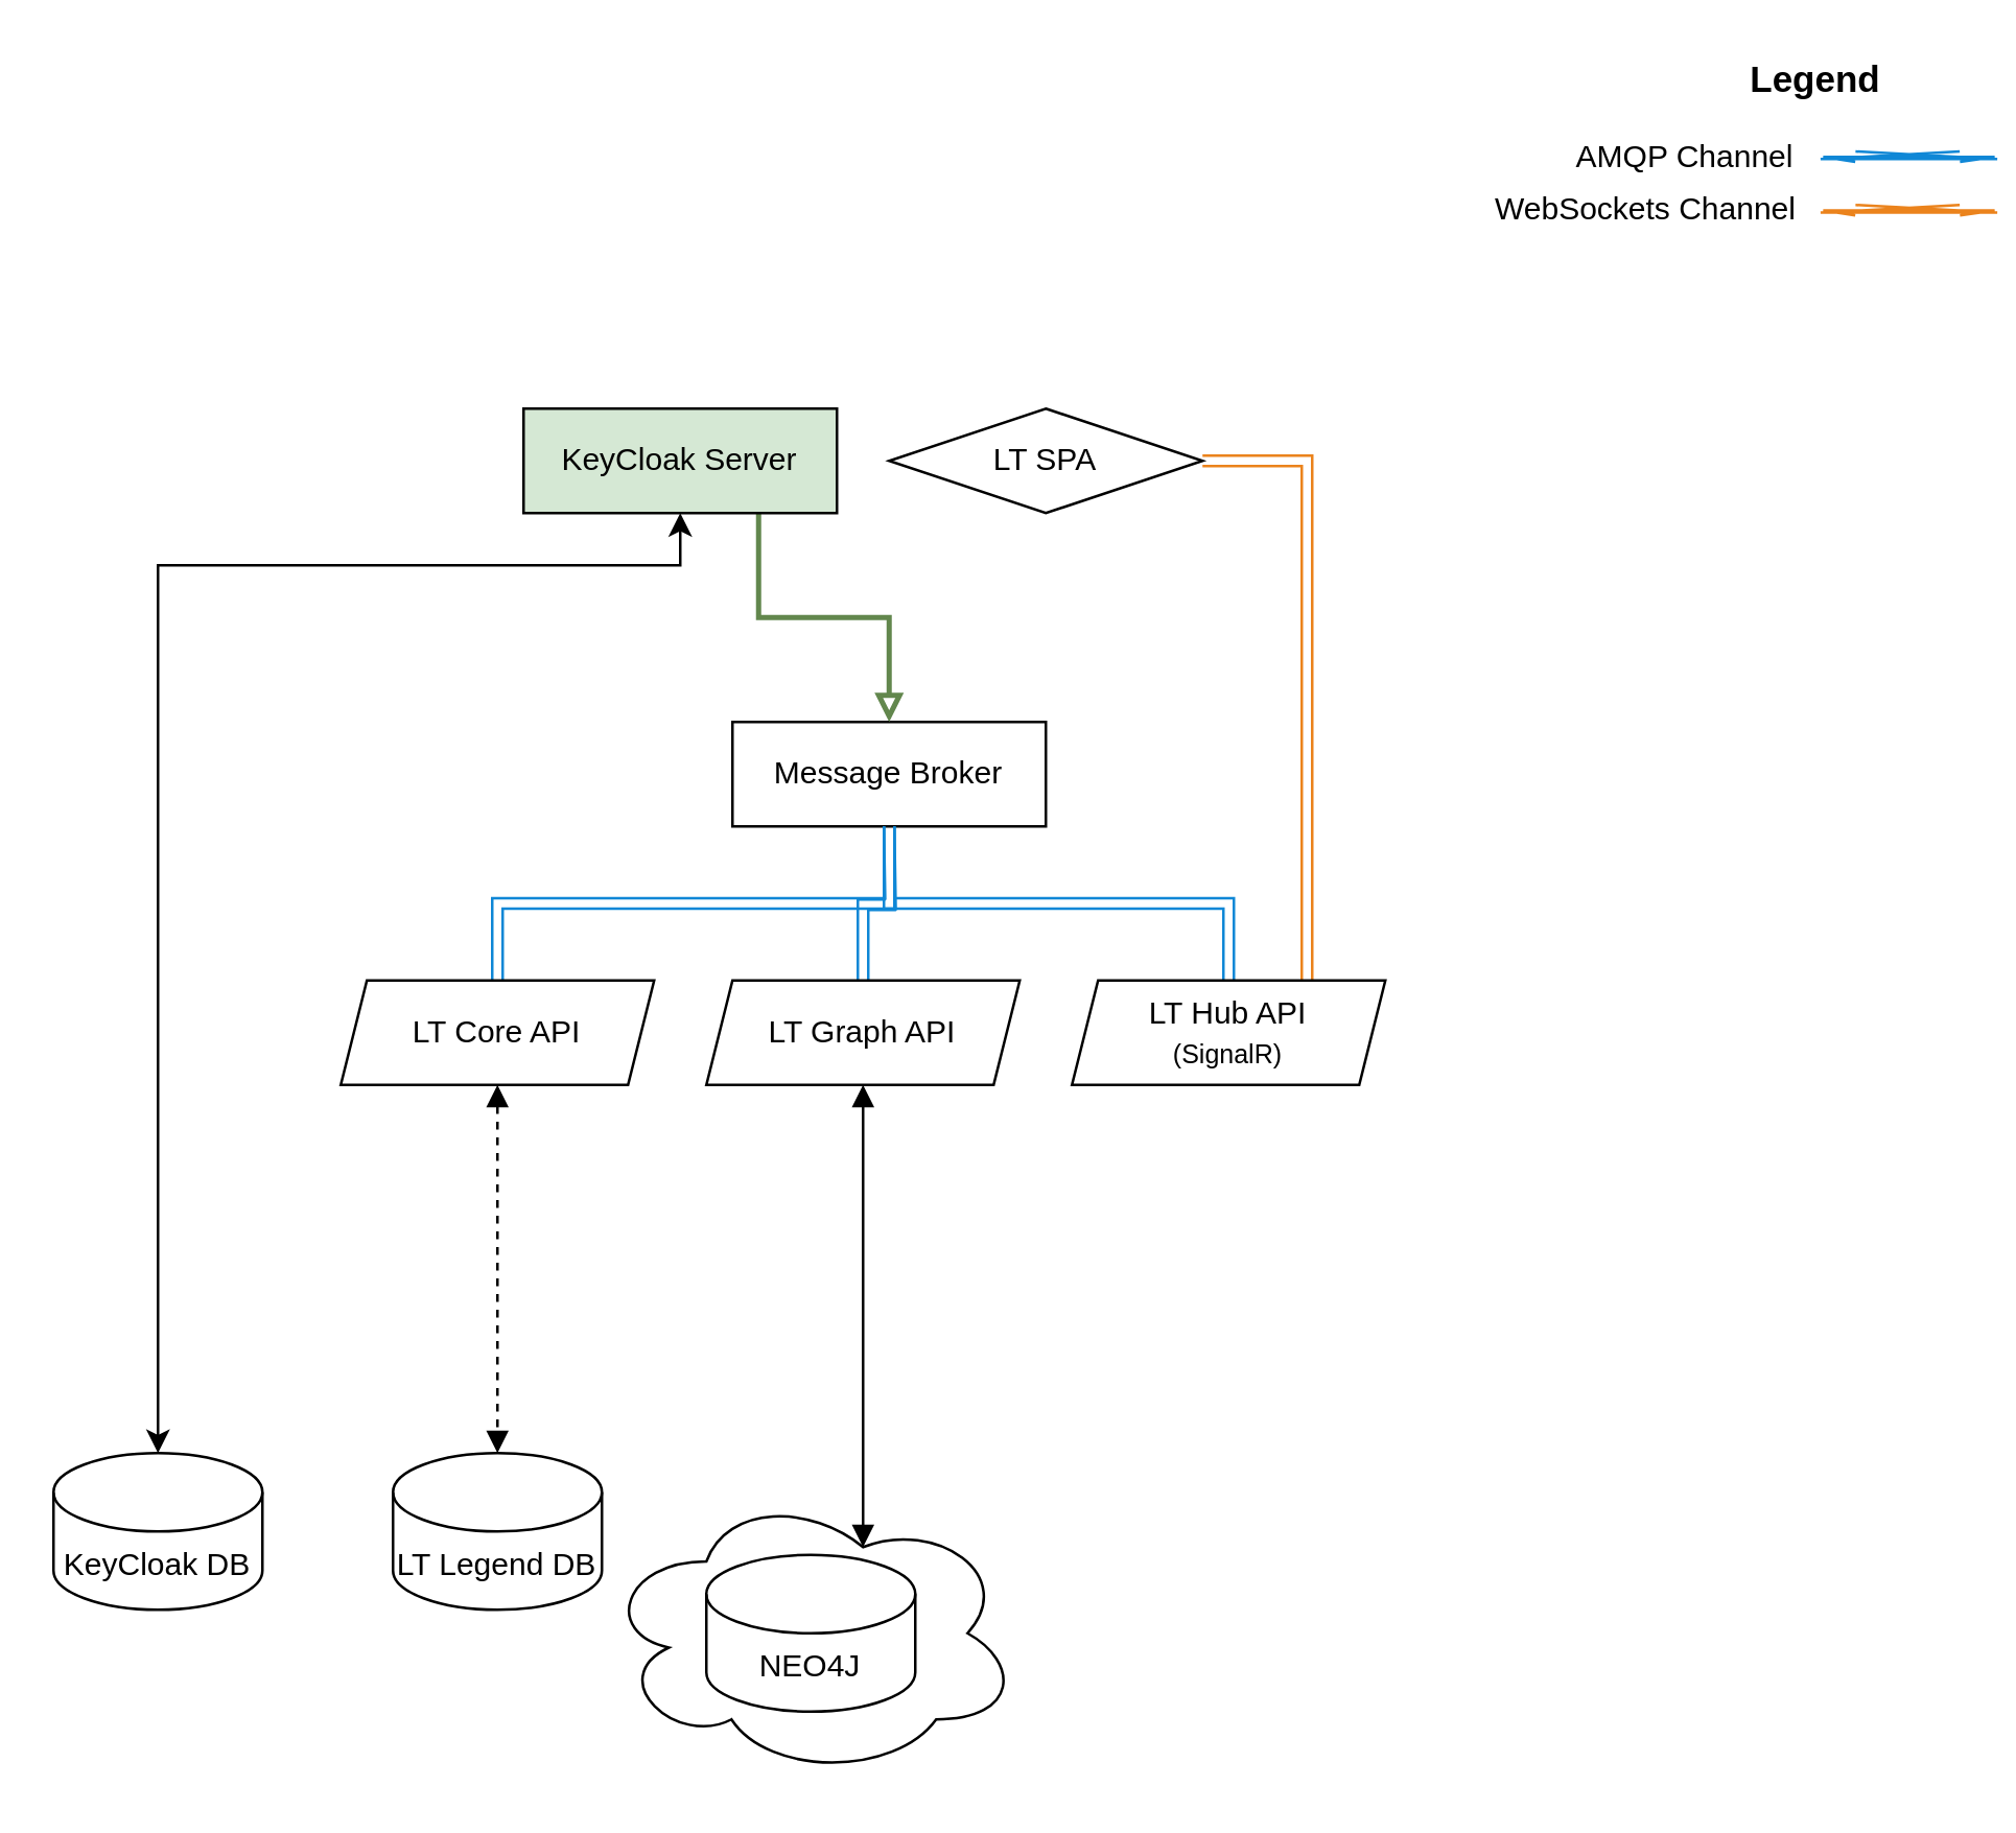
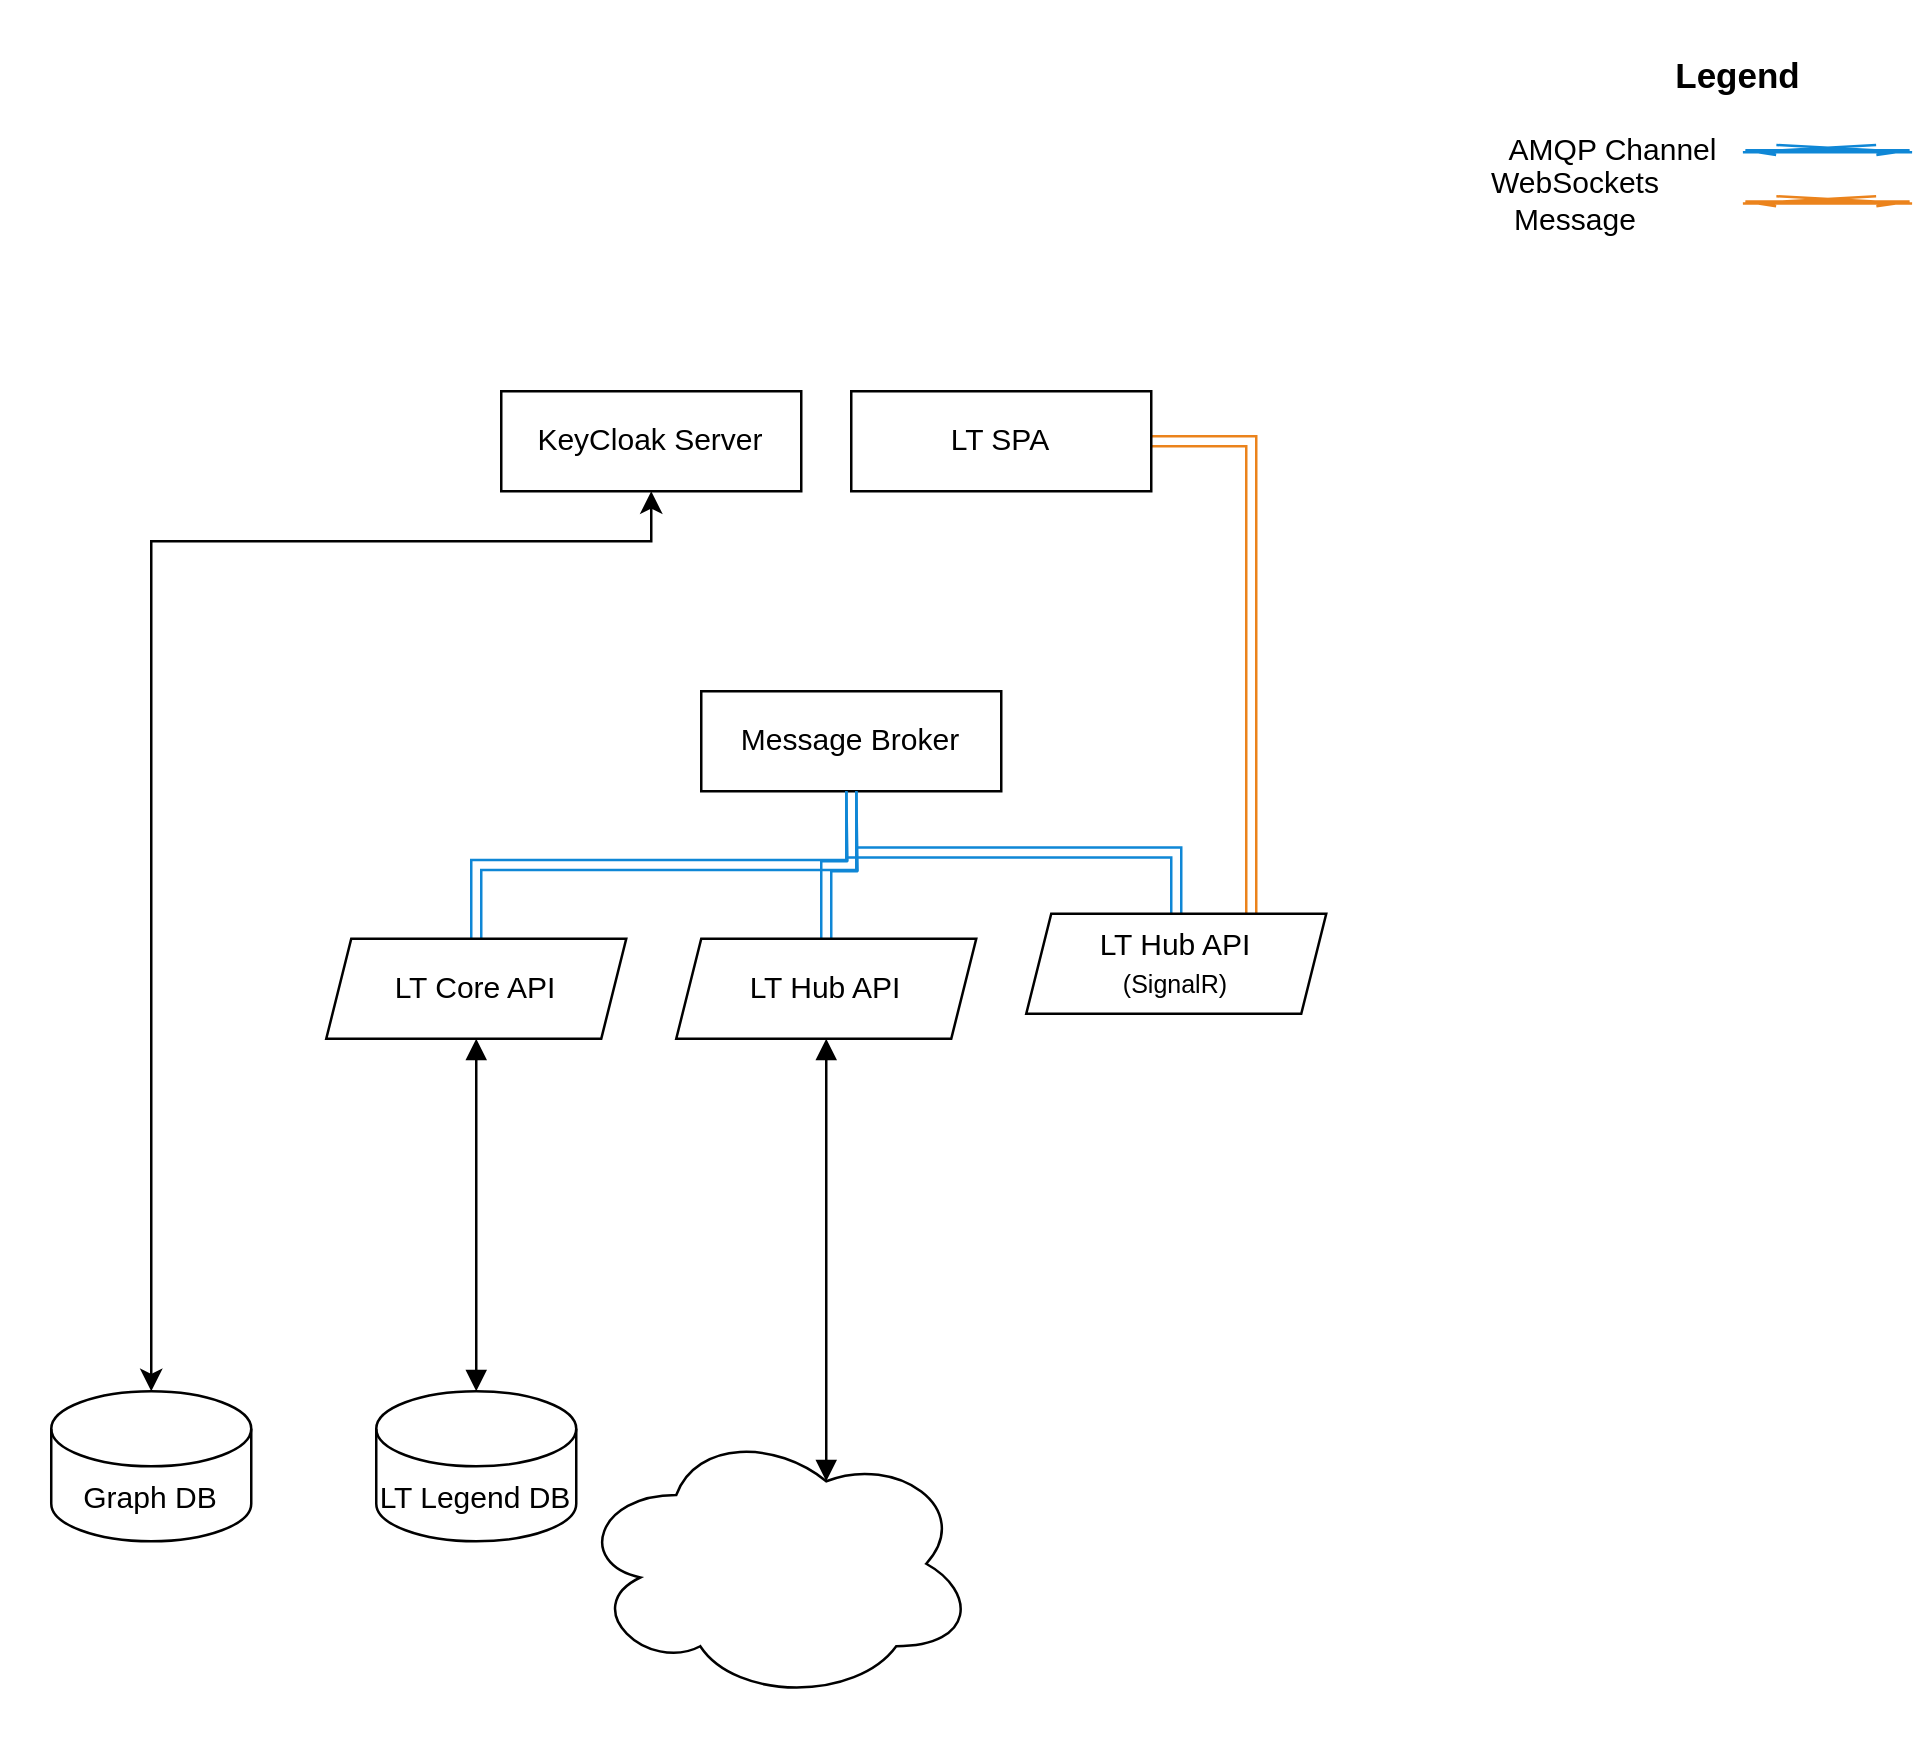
  <mxCell id="0" />
  <mxCell id="1" parent="0" />
  <mxCell id="2" value="Message Broker" style="rounded=0;whiteSpace=wrap;html=1;" vertex="1" parent="1"><mxGeometry x="280" y="276" width="120" height="40" as="geometry" /></mxCell>
  <mxCell id="3" style="edgeStyle=orthogonalEdgeStyle;rounded=0;orthogonalLoop=1;jettySize=auto;html=1;exitX=1;exitY=0.5;exitDx=0;exitDy=0;entryX=0.75;entryY=0;entryDx=0;entryDy=0;fontSize=10;startArrow=none;startFill=0;endArrow=block;endFill=1;strokeColor=#EB831C;strokeWidth=1;shape=link;" edge="1" parent="1" source="4" target="12"><mxGeometry relative="1" as="geometry" /></mxCell>
- <mxCell id="4" value="LT SPA" style="rhombus;whiteSpace=wrap;html=1;" vertex="1" parent="1"><mxGeometry x="340" y="156" width="120" height="40" as="geometry" /></mxCell>
+ <mxCell id="4" value="LT SPA" style="rounded=0;whiteSpace=wrap;html=1;" vertex="1" parent="1"><mxGeometry x="340" y="156" width="120" height="40" as="geometry" /></mxCell>
  <mxCell id="5" style="edgeStyle=orthogonalEdgeStyle;shape=link;rounded=0;orthogonalLoop=1;jettySize=auto;html=1;exitX=0.5;exitY=0;exitDx=0;exitDy=0;entryX=0.5;entryY=1;entryDx=0;entryDy=0;fontSize=10;startArrow=none;startFill=0;endArrow=block;endFill=0;strokeColor=#0F87D6;strokeWidth=1;" edge="1" parent="1" source="7" target="2"><mxGeometry relative="1" as="geometry" /></mxCell>
- <mxCell id="6" style="edgeStyle=orthogonalEdgeStyle;rounded=0;orthogonalLoop=1;jettySize=auto;html=1;exitX=0.5;exitY=1;exitDx=0;exitDy=0;fontSize=10;startArrow=block;startFill=1;endArrow=block;endFill=1;strokeColor=#000000;strokeWidth=1;dashed=1;" edge="1" parent="1" source="7" target="17"><mxGeometry relative="1" as="geometry" /></mxCell>
+ <mxCell id="6" style="edgeStyle=orthogonalEdgeStyle;rounded=0;orthogonalLoop=1;jettySize=auto;html=1;exitX=0.5;exitY=1;exitDx=0;exitDy=0;fontSize=10;startArrow=block;startFill=1;endArrow=block;endFill=1;strokeColor=#000000;strokeWidth=1;" edge="1" parent="1" source="7" target="17"><mxGeometry relative="1" as="geometry" /></mxCell>
  <mxCell id="7" value="LT Core API" style="shape=parallelogram;perimeter=parallelogramPerimeter;whiteSpace=wrap;html=1;fixedSize=1;size=10;" vertex="1" parent="1"><mxGeometry x="130" y="375" width="120" height="40" as="geometry" /></mxCell>
  <mxCell id="8" style="edgeStyle=orthogonalEdgeStyle;shape=link;rounded=0;orthogonalLoop=1;jettySize=auto;html=1;exitX=0.5;exitY=0;exitDx=0;exitDy=0;fontSize=10;startArrow=none;startFill=0;endArrow=block;endFill=0;strokeColor=#0F87D6;strokeWidth=1;" edge="1" parent="1" source="10"><mxGeometry relative="1" as="geometry"><mxPoint x="340" y="316" as="targetPoint" /></mxGeometry></mxCell>
  <mxCell id="9" style="edgeStyle=orthogonalEdgeStyle;rounded=0;orthogonalLoop=1;jettySize=auto;html=1;exitX=0.5;exitY=1;exitDx=0;exitDy=0;entryX=0.625;entryY=0.2;entryDx=0;entryDy=0;entryPerimeter=0;fontSize=14;startArrow=block;startFill=1;endArrow=block;endFill=1;strokeColor=#000000;strokeWidth=1;" edge="1" parent="1" source="10" target="24"><mxGeometry relative="1" as="geometry" /></mxCell>
- <mxCell id="10" value="LT Graph API" style="shape=parallelogram;perimeter=parallelogramPerimeter;whiteSpace=wrap;html=1;fixedSize=1;size=10;" vertex="1" parent="1"><mxGeometry x="270" y="375" width="120" height="40" as="geometry" /></mxCell>
+ <mxCell id="10" value="LT Hub API" style="shape=parallelogram;perimeter=parallelogramPerimeter;whiteSpace=wrap;html=1;fixedSize=1;size=10;" vertex="1" parent="1"><mxGeometry x="270" y="375" width="120" height="40" as="geometry" /></mxCell>
  <mxCell id="11" style="edgeStyle=orthogonalEdgeStyle;shape=link;rounded=0;orthogonalLoop=1;jettySize=auto;html=1;exitX=0.5;exitY=0;exitDx=0;exitDy=0;entryX=0.5;entryY=1;entryDx=0;entryDy=0;fontSize=10;startArrow=none;startFill=0;endArrow=block;endFill=0;strokeColor=#0F87D6;strokeWidth=1;" edge="1" parent="1" source="12" target="2"><mxGeometry relative="1" as="geometry" /></mxCell>
- <mxCell id="12" value="LT Hub API&lt;br&gt;&lt;font style=&quot;font-size: 10px;&quot;&gt;(SignalR)&lt;/font&gt;" style="shape=parallelogram;perimeter=parallelogramPerimeter;whiteSpace=wrap;html=1;fixedSize=1;size=10;" vertex="1" parent="1"><mxGeometry x="410" y="375" width="120" height="40" as="geometry" /></mxCell>
+ <mxCell id="12" value="LT Hub API&lt;br&gt;&lt;font style=&quot;font-size: 10px;&quot;&gt;(SignalR)&lt;/font&gt;" style="shape=parallelogram;perimeter=parallelogramPerimeter;whiteSpace=wrap;html=1;fixedSize=1;size=10;" vertex="1" parent="1"><mxGeometry x="410" y="365" width="120" height="40" as="geometry" /></mxCell>
  <mxCell id="13" style="edgeStyle=orthogonalEdgeStyle;rounded=0;orthogonalLoop=1;jettySize=auto;html=1;exitX=0.5;exitY=1;exitDx=0;exitDy=0;fontSize=10;startArrow=classic;startFill=1;" edge="1" parent="1" source="15" target="16"><mxGeometry relative="1" as="geometry"><Array as="points"><mxPoint x="260" y="216" /><mxPoint x="60" y="216" /></Array></mxGeometry></mxCell>
- <mxCell id="14" style="edgeStyle=orthogonalEdgeStyle;rounded=0;orthogonalLoop=1;jettySize=auto;html=1;exitX=0.75;exitY=1;exitDx=0;exitDy=0;entryX=0.5;entryY=0;entryDx=0;entryDy=0;fontSize=10;startArrow=none;startFill=0;endArrow=block;endFill=0;strokeColor=#62874D;strokeWidth=2;fillColor=#d5e8d4;" edge="1" parent="1" source="15" target="2"><mxGeometry relative="1" as="geometry" /></mxCell>
- <mxCell id="15" value="&lt;font style=&quot;&quot;&gt;KeyCloak Server&lt;/font&gt;" style="rounded=0;whiteSpace=wrap;html=1;fillColor=#d5e8d4;" vertex="1" parent="1"><mxGeometry x="200" y="156" width="120" height="40" as="geometry" /></mxCell>
- <mxCell id="16" value="&lt;span style=&quot;font-size: 12px;&quot;&gt;KeyCloak DB&lt;/span&gt;" style="shape=cylinder3;whiteSpace=wrap;html=1;boundedLbl=1;backgroundOutline=1;size=15;fontSize=10;" vertex="1" parent="1"><mxGeometry x="20" y="556" width="80" height="60" as="geometry" /></mxCell>
+ <mxCell id="15" value="&lt;font style=&quot;&quot;&gt;KeyCloak Server&lt;/font&gt;" style="rounded=0;whiteSpace=wrap;html=1;" vertex="1" parent="1"><mxGeometry x="200" y="156" width="120" height="40" as="geometry" /></mxCell>
+ <mxCell id="16" value="&lt;span style=&quot;font-size: 12px;&quot;&gt;Graph DB&lt;/span&gt;" style="shape=cylinder3;whiteSpace=wrap;html=1;boundedLbl=1;backgroundOutline=1;size=15;fontSize=10;" vertex="1" parent="1"><mxGeometry x="20" y="556" width="80" height="60" as="geometry" /></mxCell>
  <mxCell id="17" value="&lt;span style=&quot;font-size: 12px;&quot;&gt;LT Legend DB&lt;/span&gt;" style="shape=cylinder3;whiteSpace=wrap;html=1;boundedLbl=1;backgroundOutline=1;size=15;fontSize=10;" vertex="1" parent="1"><mxGeometry x="150" y="556" width="80" height="60" as="geometry" /></mxCell>
  <mxCell id="18" value="&lt;font style=&quot;font-size: 14px;&quot;&gt;&lt;b style=&quot;font-size: 14px;&quot;&gt;Legend&lt;/b&gt;&lt;/font&gt;" style="text;html=1;strokeColor=none;fillColor=none;align=center;verticalAlign=middle;whiteSpace=wrap;rounded=0;fontSize=14;" vertex="1" parent="1"><mxGeometry x="670" y="20" width="50" height="20" as="geometry" /></mxCell>
  <mxCell id="19" value="AMQP Channel" style="text;html=1;strokeColor=none;fillColor=none;align=center;verticalAlign=middle;whiteSpace=wrap;rounded=0;fontSize=12;" vertex="1" parent="1"><mxGeometry x="600" y="50" width="90" height="20" as="geometry" /></mxCell>
- <mxCell id="20" value="WebSockets Channel" style="text;html=1;strokeColor=none;fillColor=none;align=center;verticalAlign=middle;whiteSpace=wrap;rounded=0;fontSize=12;" vertex="1" parent="1"><mxGeometry x="570" y="70" width="120" height="20" as="geometry" /></mxCell>
+ <mxCell id="20" value="WebSockets Message" style="text;html=1;strokeColor=none;fillColor=none;align=center;verticalAlign=middle;whiteSpace=wrap;rounded=0;fontSize=12;" vertex="1" parent="1"><mxGeometry x="570" y="70" width="120" height="20" as="geometry" /></mxCell>
  <mxCell id="21" style="edgeStyle=orthogonalEdgeStyle;shape=link;rounded=0;orthogonalLoop=1;jettySize=auto;html=1;fontSize=10;startArrow=none;startFill=0;endArrow=block;endFill=0;strokeColor=#0F87D6;strokeWidth=1;" edge="1" parent="1"><mxGeometry relative="1" as="geometry"><mxPoint x="710" y="59.5" as="sourcePoint" /><mxPoint x="750" y="59.5" as="targetPoint" /></mxGeometry></mxCell>
  <mxCell id="22" style="edgeStyle=orthogonalEdgeStyle;rounded=0;orthogonalLoop=1;jettySize=auto;html=1;exitX=1;exitY=0.5;exitDx=0;exitDy=0;fontSize=10;startArrow=none;startFill=0;endArrow=block;endFill=1;strokeColor=#EB831C;strokeWidth=1;shape=link;" edge="1" parent="1"><mxGeometry relative="1" as="geometry"><mxPoint x="710" y="80" as="sourcePoint" /><mxPoint x="750" y="80" as="targetPoint" /></mxGeometry></mxCell>
  <mxCell id="23" value="" style="group" vertex="1" connectable="0" parent="1"><mxGeometry x="230" y="570" width="160" height="110" as="geometry" /></mxCell>
  <mxCell id="24" value="" style="ellipse;shape=cloud;whiteSpace=wrap;html=1;fontSize=14;" vertex="1" parent="23"><mxGeometry width="160" height="110" as="geometry" /></mxCell>
- <mxCell id="25" value="&lt;span style=&quot;font-size: 12px;&quot;&gt;NEO4J&lt;/span&gt;" style="shape=cylinder3;whiteSpace=wrap;html=1;boundedLbl=1;backgroundOutline=1;size=15;fontSize=10;" vertex="1" parent="23"><mxGeometry x="40" y="25" width="80" height="60" as="geometry" /></mxCell>
